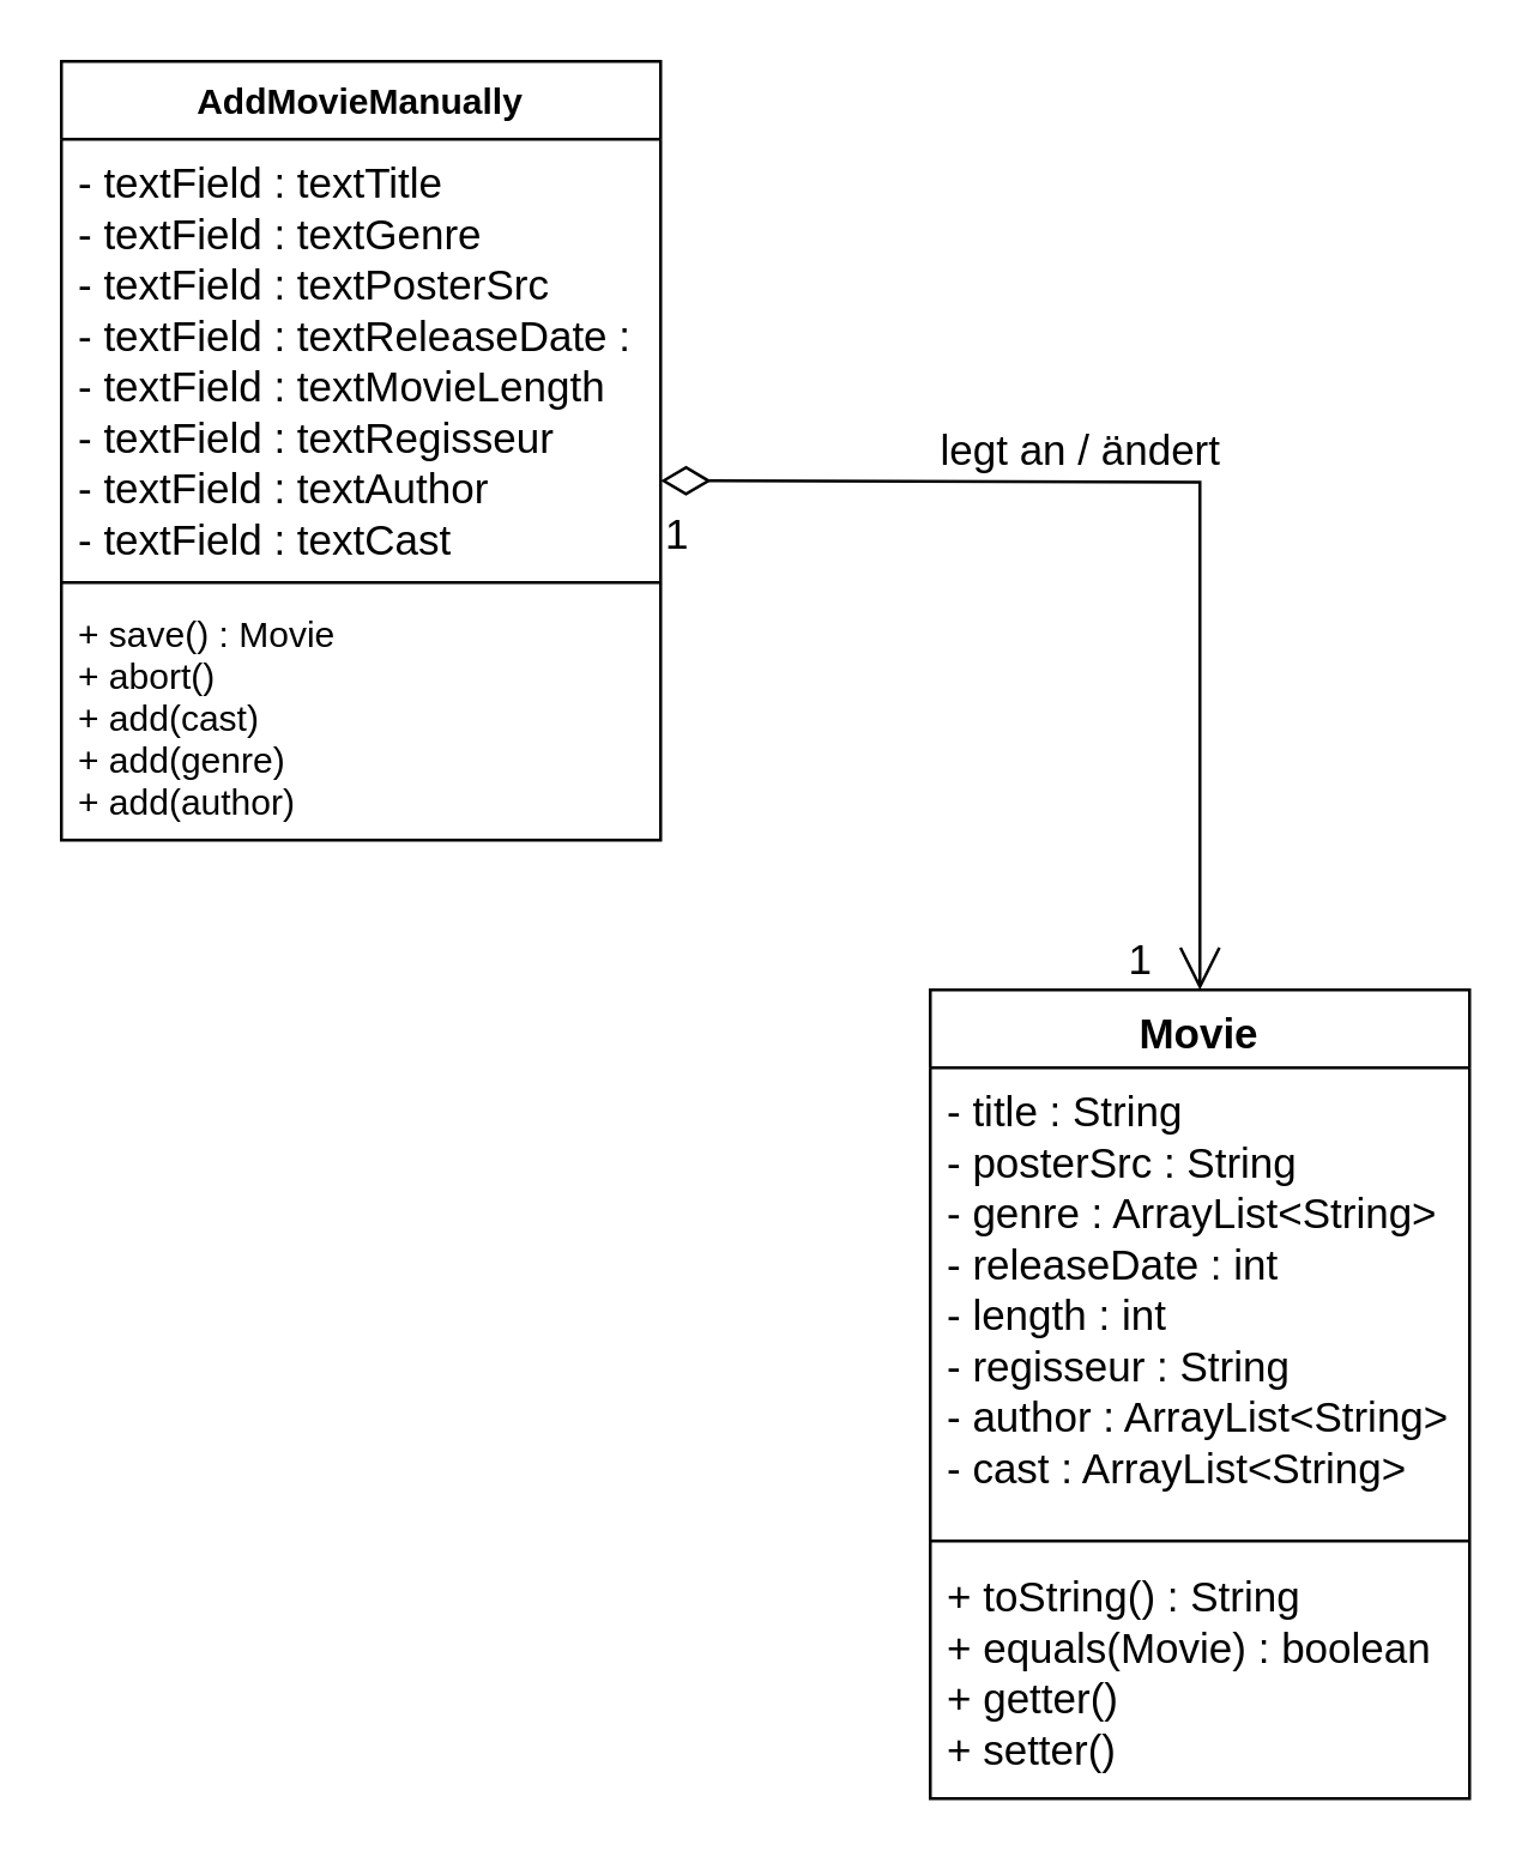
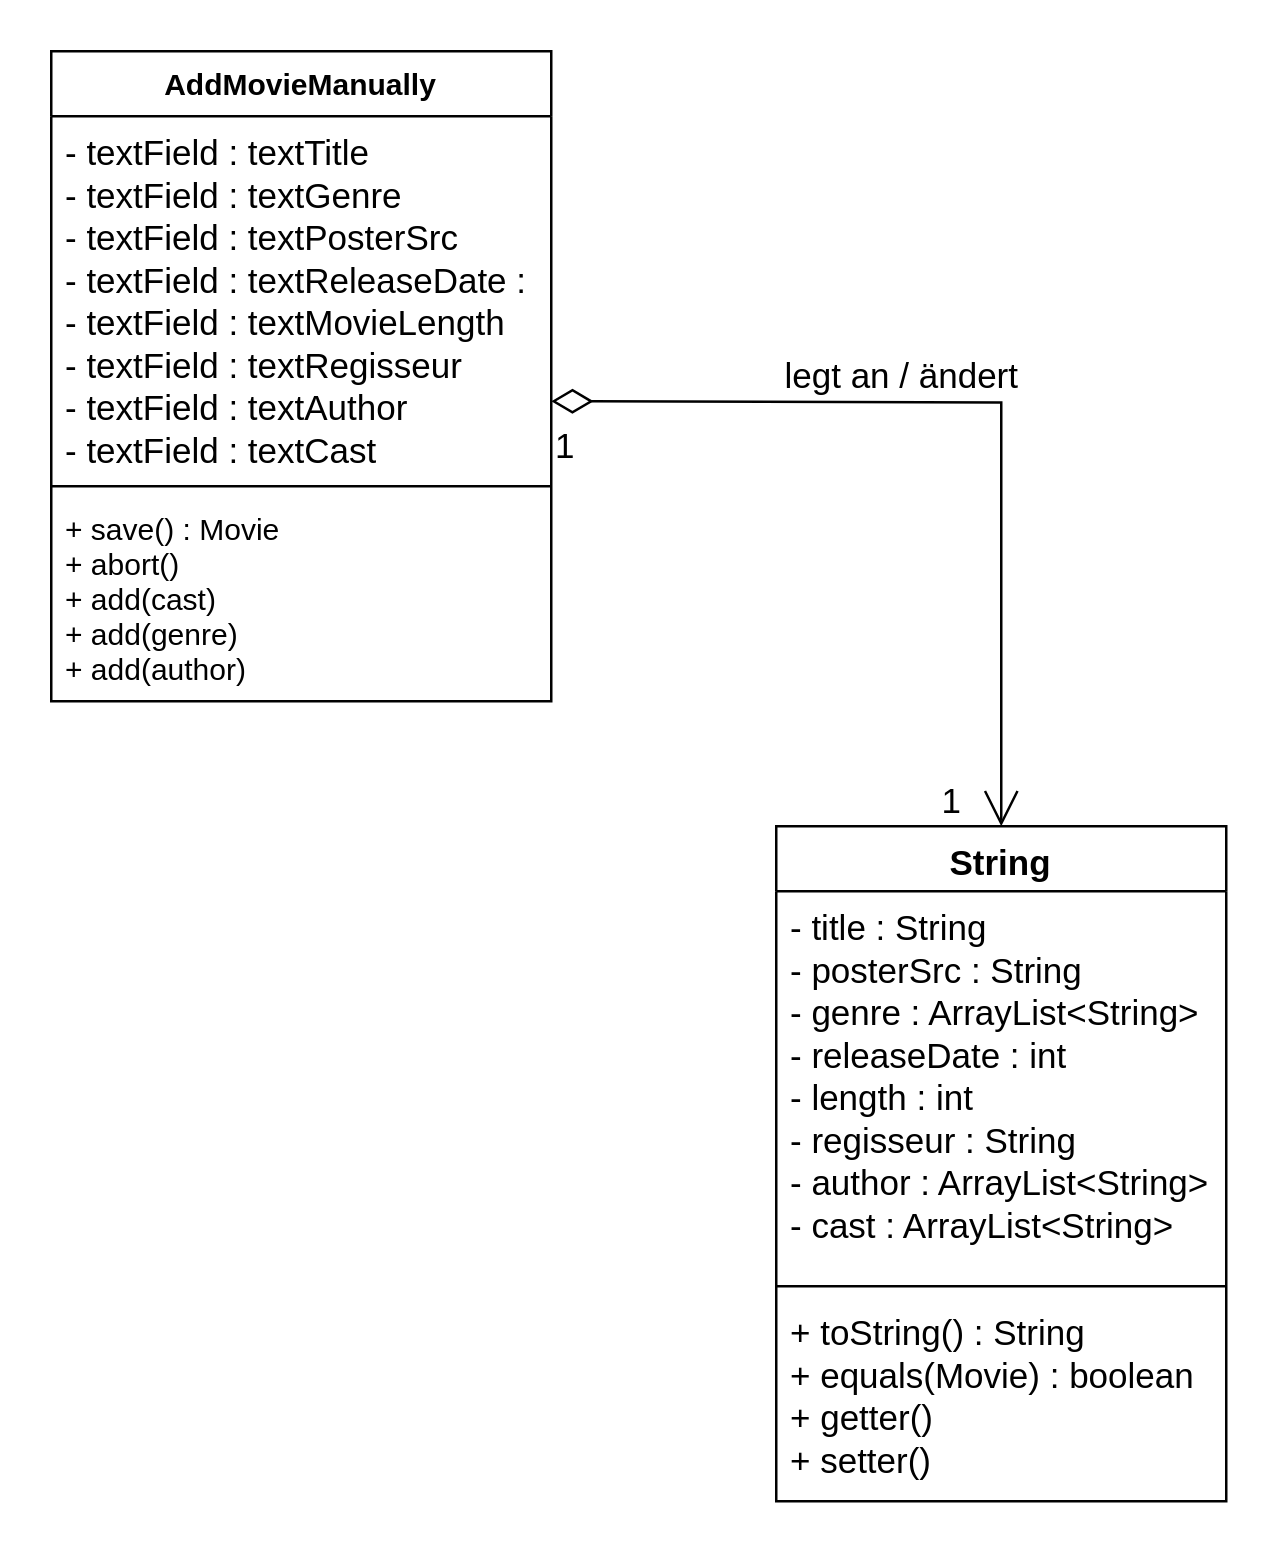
  <mxCell id="0" />
  <mxCell id="1" parent="0" />
  <mxCell id="2" value="AddMovieManually" style="swimlane;fontStyle=1;align=center;verticalAlign=top;childLayout=stackLayout;horizontal=1;startSize=26;horizontalStack=0;resizeParent=1;resizeParentMax=0;resizeLast=0;collapsible=1;marginBottom=0;" parent="1" vertex="1"><mxGeometry x="20" y="20" width="200" height="260" as="geometry" /></mxCell>
  <mxCell id="3" value="- textField : textTitle &#10;- textField : textGenre&#10;- textField : textPosterSrc&#10;- textField : textReleaseDate : &#10;- textField : textMovieLength&#10;- textField : textRegisseur&#10;- textField : textAuthor&#10;- textField : textCast" style="text;strokeColor=none;fillColor=none;align=left;verticalAlign=top;spacingLeft=4;spacingRight=4;overflow=hidden;rotatable=0;points=[[0,0.5],[1,0.5]];portConstraint=eastwest;fontSize=14;" parent="2" vertex="1"><mxGeometry y="26" width="200" height="144" as="geometry" /></mxCell>
  <mxCell id="4" value="" style="line;strokeWidth=1;fillColor=none;align=left;verticalAlign=middle;spacingTop=-1;spacingLeft=3;spacingRight=3;rotatable=0;labelPosition=right;points=[];portConstraint=eastwest;" parent="2" vertex="1"><mxGeometry y="170" width="200" height="8" as="geometry" /></mxCell>
  <mxCell id="5" value="+ save() : Movie&#10;+ abort() &#10;+ add(cast)&#10;+ add(genre)&#10;+ add(author)&#10;&#10;&#10;&#10;&#10;" style="text;strokeColor=none;fillColor=none;align=left;verticalAlign=top;spacingLeft=4;spacingRight=4;overflow=hidden;rotatable=0;points=[[0,0.5],[1,0.5]];portConstraint=eastwest;" parent="2" vertex="1"><mxGeometry y="178" width="200" height="82" as="geometry" /></mxCell>
- <mxCell id="6" value="Movie" style="swimlane;fontStyle=1;align=center;verticalAlign=top;childLayout=stackLayout;horizontal=1;startSize=26;horizontalStack=0;resizeParent=1;resizeParentMax=0;resizeLast=0;collapsible=1;marginBottom=0;fontSize=14;" parent="1" vertex="1"><mxGeometry x="310" y="330" width="180" height="270" as="geometry" /></mxCell>
+ <mxCell id="6" value="String" style="swimlane;fontStyle=1;align=center;verticalAlign=top;childLayout=stackLayout;horizontal=1;startSize=26;horizontalStack=0;resizeParent=1;resizeParentMax=0;resizeLast=0;collapsible=1;marginBottom=0;fontSize=14;" parent="1" vertex="1"><mxGeometry x="310" y="330" width="180" height="270" as="geometry" /></mxCell>
  <mxCell id="7" value="- title : String&#10;- posterSrc : String&#10;- genre : ArrayList&lt;String&gt;&#10;- releaseDate : int&#10;- length : int&#10;- regisseur : String&#10;- author : ArrayList&lt;String&gt;&#10;- cast : ArrayList&lt;String&gt; &#10;" style="text;strokeColor=none;fillColor=none;align=left;verticalAlign=top;spacingLeft=4;spacingRight=4;overflow=hidden;rotatable=0;points=[[0,0.5],[1,0.5]];portConstraint=eastwest;fontSize=14;" parent="6" vertex="1"><mxGeometry y="26" width="180" height="154" as="geometry" /></mxCell>
  <mxCell id="8" value="" style="line;strokeWidth=1;fillColor=none;align=left;verticalAlign=middle;spacingTop=-1;spacingLeft=3;spacingRight=3;rotatable=0;labelPosition=right;points=[];portConstraint=eastwest;fontSize=14;" parent="6" vertex="1"><mxGeometry y="180" width="180" height="8" as="geometry" /></mxCell>
  <mxCell id="9" value="+ toString() : String&#10;+ equals(Movie) : boolean&#10;+ getter()&#10;+ setter()&#10;" style="text;strokeColor=none;fillColor=none;align=left;verticalAlign=top;spacingLeft=4;spacingRight=4;overflow=hidden;rotatable=0;points=[[0,0.5],[1,0.5]];portConstraint=eastwest;fontSize=14;" parent="6" vertex="1"><mxGeometry y="188" width="180" height="82" as="geometry" /></mxCell>
  <mxCell id="10" value="&lt;div&gt;legt an / ändert&lt;/div&gt;" style="endArrow=open;html=1;endSize=12;startArrow=diamondThin;startSize=14;startFill=0;edgeStyle=orthogonalEdgeStyle;rounded=0;fontSize=14;entryX=0.5;entryY=0;entryDx=0;entryDy=0;" parent="1" target="6" edge="1"><mxGeometry x="-0.2" y="10" relative="1" as="geometry"><mxPoint x="220" y="160" as="sourcePoint" /><mxPoint x="360" y="160" as="targetPoint" /><mxPoint as="offset" /></mxGeometry></mxCell>
  <mxCell id="11" value="1" style="edgeLabel;resizable=0;html=1;align=left;verticalAlign=top;fontSize=14;" parent="10" connectable="0" vertex="1"><mxGeometry x="-1" relative="1" as="geometry"><mxPoint y="3" as="offset" /></mxGeometry></mxCell>
  <mxCell id="12" value="1" style="text;html=1;align=center;verticalAlign=middle;resizable=0;points=[];autosize=1;strokeColor=none;fillColor=none;fontSize=14;" parent="1" vertex="1"><mxGeometry x="370" y="310" width="20" height="20" as="geometry" /></mxCell>
